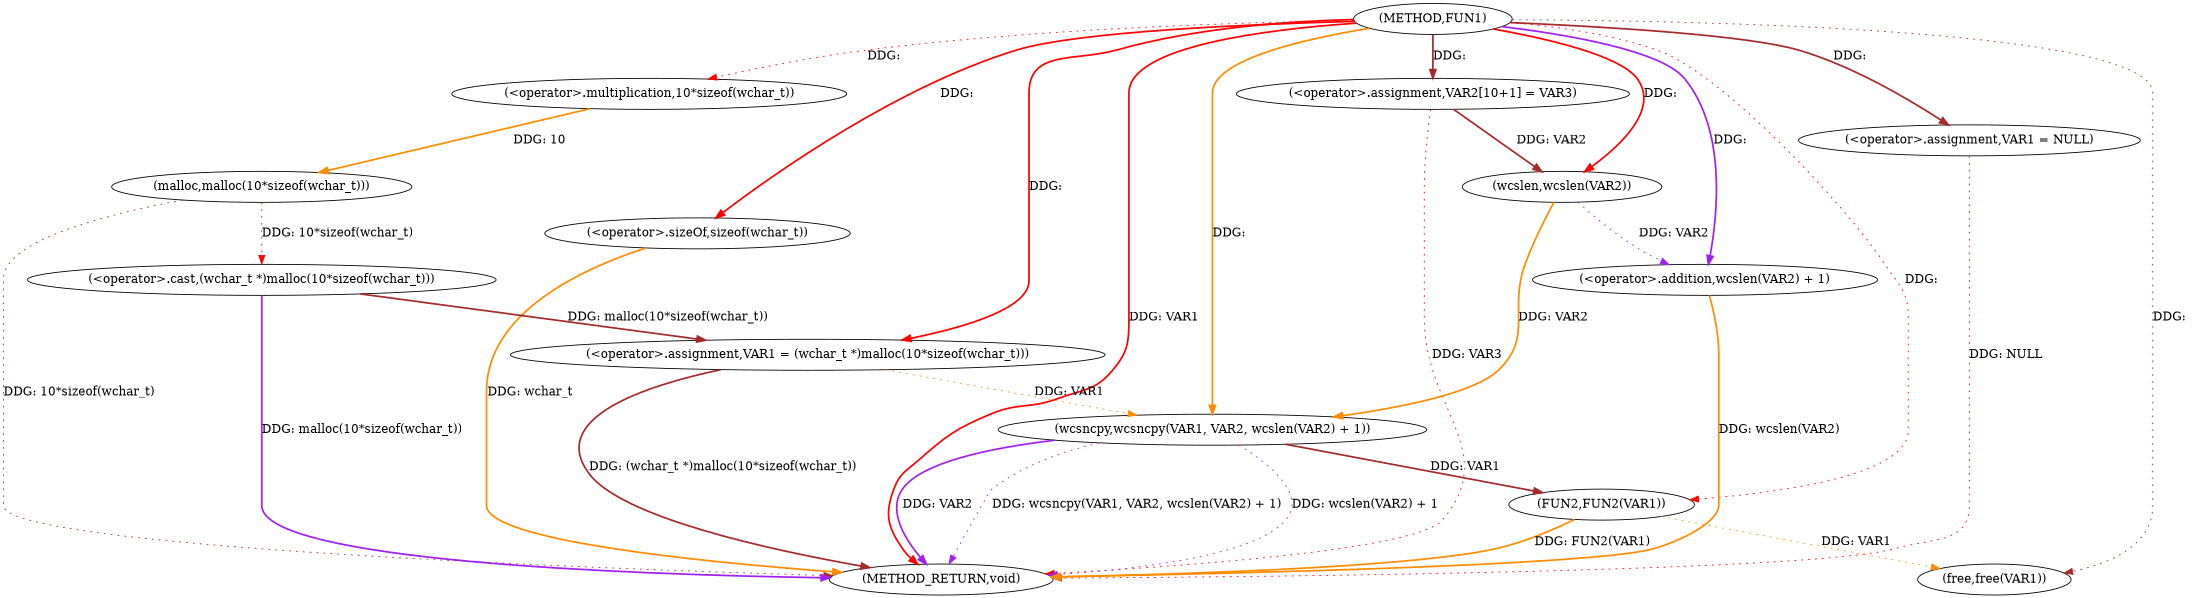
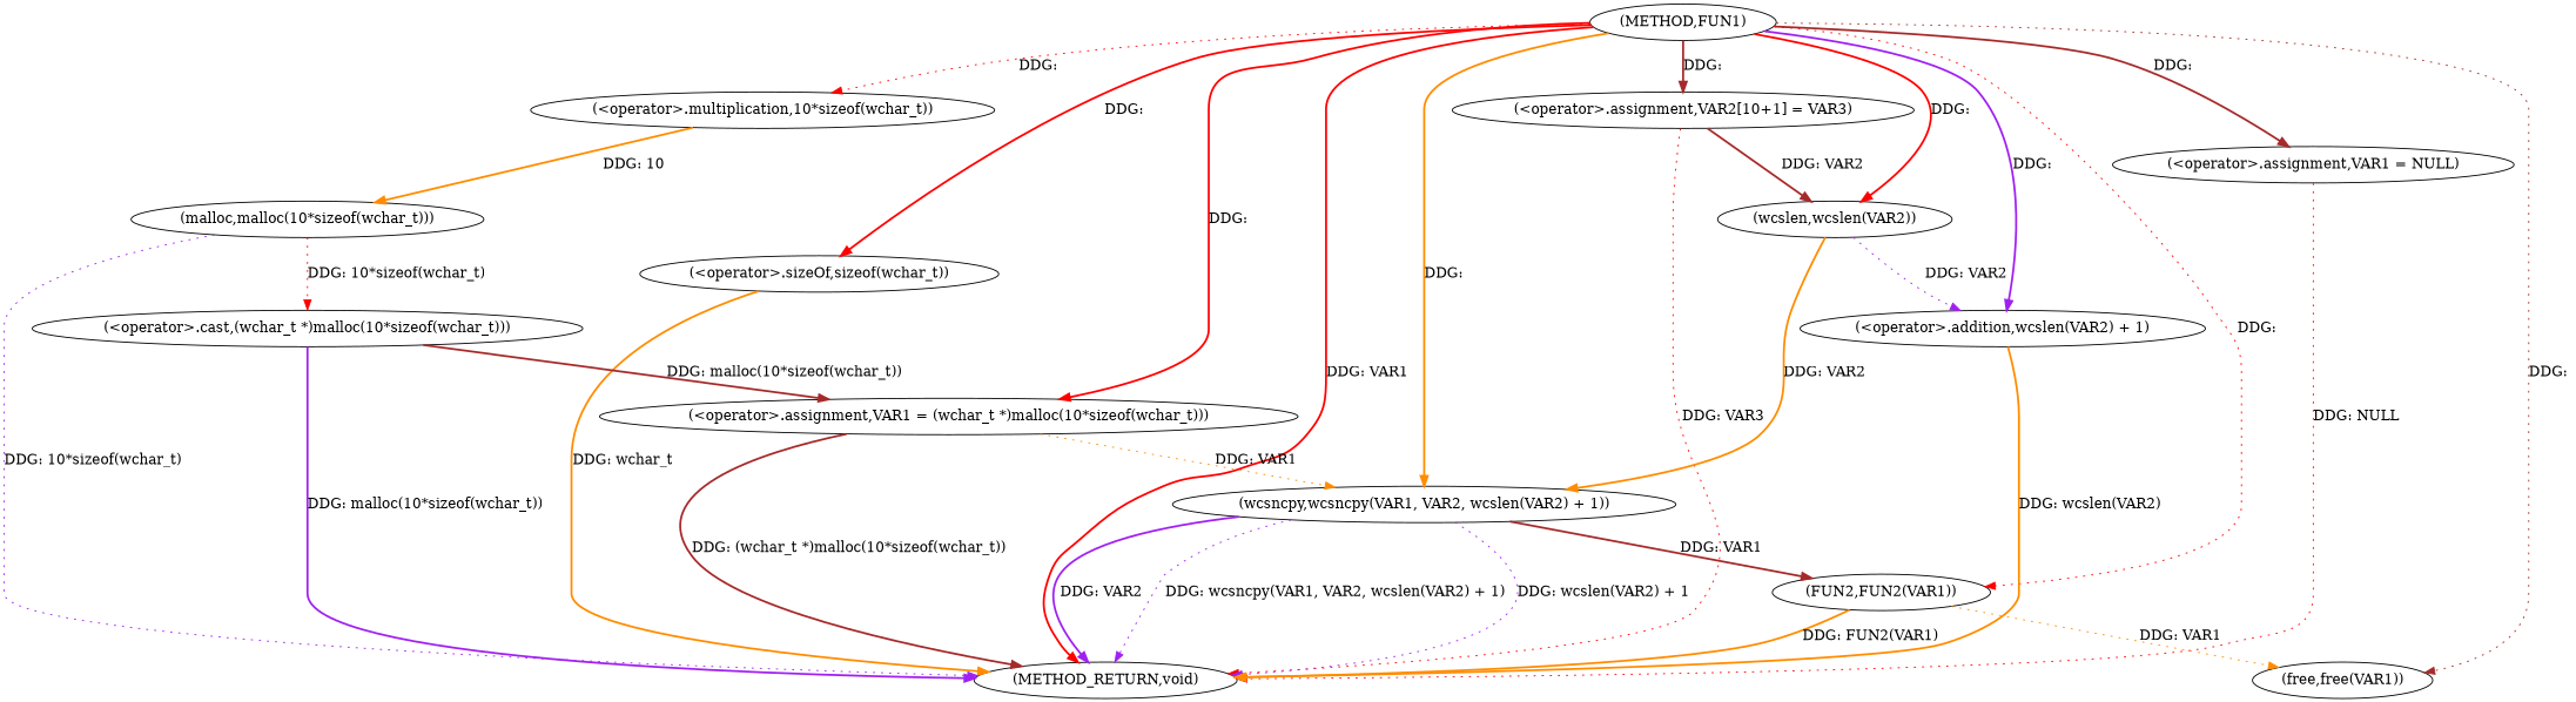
  digraph {
    edge [color=red style=bold]
    n1 [label="(METHOD,FUN1)"]
    n2 [label="(<operator>.assignment,VAR1 = NULL)"]
    n3 [label="(<operator>.assignment,VAR1 = (wchar_t *)malloc(10*sizeof(wchar_t)))"]
    n4 [label="(<operator>.multiplication,10*sizeof(wchar_t))"]
    n5 [label="(<operator>.sizeOf,sizeof(wchar_t))"]
    n6 [label="(<operator>.assignment,VAR2[10+1] = VAR3)"]
    n7 [label="(wcsncpy,wcsncpy(VAR1, VAR2, wcslen(VAR2) + 1))"]
    n8 [label="(<operator>.addition,wcslen(VAR2) + 1)"]
    n9 [label="(wcslen,wcslen(VAR2))"]
    n10 [label="(FUN2,FUN2(VAR1))"]
    n11 [label="(free,free(VAR1))"]
    n12 [label="(METHOD_RETURN,void)"]
    n13 [label="(malloc,malloc(10*sizeof(wchar_t)))"]
    n14 [label="(<operator>.cast,(wchar_t *)malloc(10*sizeof(wchar_t)))"]
    n1 -> n2 [color=brown label="DDG: "]
    n1 -> n3 [label="DDG: "]
    n1 -> n4 [label="DDG: " style=dotted]
    n1 -> n5 [label="DDG: "]
    n1 -> n6 [color=brown label="DDG: "]
    n1 -> n7 [color=darkorange label="DDG: "]
    n1 -> n8 [color=purple label="DDG: "]
    n1 -> n9 [label="DDG: "]
    n1 -> n10 [label="DDG: " style=dotted]
    n1 -> n11 [color=brown label="DDG: " style=dotted]
    n1 -> n12 [label="DDG: VAR1"]
    n2 -> n12 [label="DDG: NULL" style=dotted]
    n3 -> n7 [color=darkorange label="DDG: VAR1" style=dotted]
    n3 -> n12 [color=brown label="DDG: (wchar_t *)malloc(10*sizeof(wchar_t))"]
    n4 -> n13 [color=darkorange label="DDG: 10"]
    n5 -> n12 [color=darkorange label="DDG: wchar_t"]
    n6 -> n9 [color=brown label="DDG: VAR2"]
    n6 -> n12 [label="DDG: VAR3" style=dotted]
    n7 -> n10 [color=brown label="DDG: VAR1"]
    n7 -> n12 [color=purple label="DDG: wcslen(VAR2) + 1" style=dotted]
    n7 -> n12 [color=purple label="DDG: VAR2"]
    n7 -> n12 [color=purple label="DDG: wcsncpy(VAR1, VAR2, wcslen(VAR2) + 1)" style=dotted]
    n8 -> n12 [color=darkorange label="DDG: wcslen(VAR2)"]
    n9 -> n7 [color=darkorange label="DDG: VAR2"]
    n9 -> n8 [color=purple label="DDG: VAR2" style=dotted]
    n10 -> n11 [color=darkorange label="DDG: VAR1" style=dotted]
    n10 -> n12 [color=darkorange label="DDG: FUN2(VAR1)"]
-   n13 -> n12 [color=brown label="DDG: 10*sizeof(wchar_t)" style=dotted]
+   n13 -> n12 [color=purple label="DDG: 10*sizeof(wchar_t)" style=dotted]
    n13 -> n14 [label="DDG: 10*sizeof(wchar_t)" style=dotted]
    n14 -> n3 [color=brown label="DDG: malloc(10*sizeof(wchar_t))"]
    n14 -> n12 [color=purple label="DDG: malloc(10*sizeof(wchar_t))"]
  }
